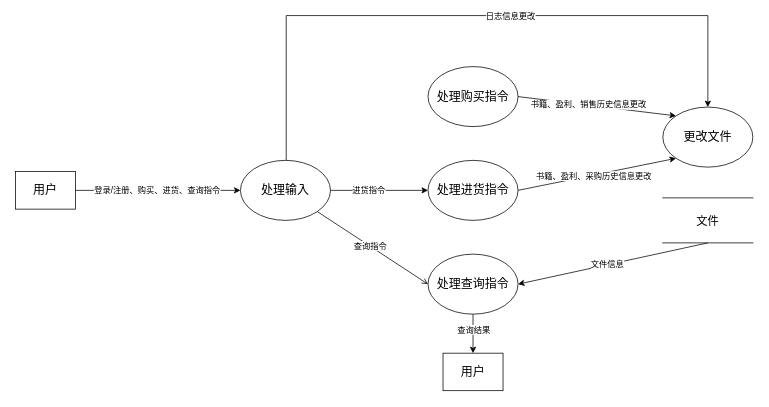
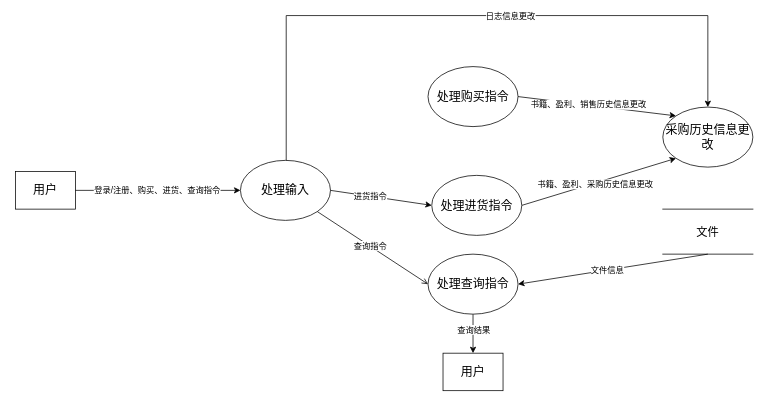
  <mxCell id="0" />
  <mxCell id="1" parent="0" />
  <mxCell id="2" value="&lt;font style=&quot;font-size: 16px;&quot;&gt;处理输入&lt;/font&gt;" style="ellipse;whiteSpace=wrap;html=1;" parent="1" vertex="1"><mxGeometry x="320" y="213" width="120" height="80" as="geometry" /></mxCell>
  <mxCell id="3" style="rounded=0;orthogonalLoop=1;jettySize=auto;html=1;exitX=1;exitY=0.5;exitDx=0;exitDy=0;entryX=0;entryY=0;entryDx=0;entryDy=0;" parent="1" source="5" target="22" edge="1"><mxGeometry relative="1" as="geometry" /></mxCell>
  <mxCell id="4" value="书籍、盈利、销售历史信息更改" style="edgeLabel;html=1;align=center;verticalAlign=middle;resizable=0;points=[];" parent="3" vertex="1" connectable="0"><mxGeometry x="-0.546" relative="1" as="geometry"><mxPoint x="46" y="5" as="offset" /></mxGeometry></mxCell>
  <mxCell id="5" value="&lt;font style=&quot;font-size: 16px;&quot;&gt;处理购买指令&lt;/font&gt;" style="ellipse;whiteSpace=wrap;html=1;" parent="1" vertex="1"><mxGeometry x="570" y="88" width="120" height="80" as="geometry" /></mxCell>
  <mxCell id="6" value="" style="edgeStyle=orthogonalEdgeStyle;rounded=0;orthogonalLoop=1;jettySize=auto;html=1;" parent="1" source="8" target="21" edge="1"><mxGeometry relative="1" as="geometry" /></mxCell>
  <mxCell id="7" value="查询结果" style="edgeLabel;html=1;align=center;verticalAlign=middle;resizable=0;points=[];" parent="6" vertex="1" connectable="0"><mxGeometry x="-0.227" relative="1" as="geometry"><mxPoint as="offset" /></mxGeometry></mxCell>
  <mxCell id="8" value="&lt;font style=&quot;font-size: 16px;&quot;&gt;处理查询指令&lt;/font&gt;" style="ellipse;whiteSpace=wrap;html=1;" parent="1" vertex="1"><mxGeometry x="570" y="338" width="120" height="80" as="geometry" /></mxCell>
  <mxCell id="9" style="rounded=0;orthogonalLoop=1;jettySize=auto;html=1;exitX=1;exitY=0.5;exitDx=0;exitDy=0;entryX=0;entryY=1;entryDx=0;entryDy=0;" parent="1" source="11" target="22" edge="1"><mxGeometry relative="1" as="geometry" /></mxCell>
  <mxCell id="10" value="书籍、盈利、采购历史信息更改" style="edgeLabel;html=1;align=center;verticalAlign=middle;resizable=0;points=[];" parent="9" vertex="1" connectable="0"><mxGeometry x="-0.162" y="1" relative="1" as="geometry"><mxPoint x="12" y="-1" as="offset" /></mxGeometry></mxCell>
- <mxCell id="11" value="&lt;font style=&quot;font-size: 16px;&quot;&gt;处理进货指令&lt;/font&gt;" style="ellipse;whiteSpace=wrap;html=1;" parent="1" vertex="1"><mxGeometry x="570" y="213" width="120" height="80" as="geometry" /></mxCell>
+ <mxCell id="11" value="&lt;font style=&quot;font-size: 16px;&quot;&gt;处理进货指令&lt;/font&gt;" style="ellipse;whiteSpace=wrap;html=1;" parent="1" vertex="1"><mxGeometry x="575" y="233" width="120" height="80" as="geometry" /></mxCell>
  <mxCell id="12" value="" style="endArrow=classic;html=1;rounded=0;exitX=1;exitY=0.5;exitDx=0;exitDy=0;entryX=0;entryY=0.5;entryDx=0;entryDy=0;" parent="1" source="2" target="11" edge="1"><mxGeometry width="50" height="50" relative="1" as="geometry"><mxPoint x="480" y="250" as="sourcePoint" /><mxPoint x="530" y="200" as="targetPoint" /></mxGeometry></mxCell>
  <mxCell id="13" value="进货指令" style="edgeLabel;html=1;align=center;verticalAlign=middle;resizable=0;points=[];" parent="12" vertex="1" connectable="0"><mxGeometry x="-0.155" y="2" relative="1" as="geometry"><mxPoint x="-5" y="1" as="offset" /></mxGeometry></mxCell>
  <mxCell id="14" value="" style="endArrow=open;html=1;rounded=0;exitX=1;exitY=1;exitDx=0;exitDy=0;entryX=0;entryY=0.5;entryDx=0;entryDy=0;" parent="1" source="2" target="8" edge="1"><mxGeometry width="50" height="50" relative="1" as="geometry"><mxPoint x="480" y="250" as="sourcePoint" /><mxPoint x="530" y="200" as="targetPoint" /></mxGeometry></mxCell>
  <mxCell id="15" value="查询指令" style="edgeLabel;html=1;align=center;verticalAlign=middle;resizable=0;points=[];" parent="14" vertex="1" connectable="0"><mxGeometry x="-0.129" relative="1" as="geometry"><mxPoint x="6" y="3" as="offset" /></mxGeometry></mxCell>
- <mxCell id="16" value="&lt;font style=&quot;font-size: 15px;&quot;&gt;文件&lt;/font&gt;" style="shape=partialRectangle;whiteSpace=wrap;html=1;left=0;right=0;fillColor=none;" parent="1" vertex="1"><mxGeometry x="883" y="263" width="120" height="60" as="geometry" /></mxCell>
+ <mxCell id="16" value="&lt;font style=&quot;font-size: 15px;&quot;&gt;文件&lt;/font&gt;" style="shape=partialRectangle;whiteSpace=wrap;html=1;left=0;right=0;fillColor=none;" parent="1" vertex="1"><mxGeometry x="883" y="278" width="120" height="60" as="geometry" /></mxCell>
  <mxCell id="17" value="" style="endArrow=classic;html=1;rounded=0;exitX=0.5;exitY=0;exitDx=0;exitDy=0;entryX=0.5;entryY=0;entryDx=0;entryDy=0;edgeStyle=orthogonalEdgeStyle;" parent="1" edge="1" target="22"><mxGeometry width="50" height="50" relative="1" as="geometry"><mxPoint x="381" y="213" as="sourcePoint" /><mxPoint x="944" y="138" as="targetPoint" /><Array as="points"><mxPoint x="381" y="20" /><mxPoint x="943" y="20" /></Array></mxGeometry></mxCell>
  <mxCell id="18" value="日志信息更改" style="edgeLabel;html=1;align=center;verticalAlign=middle;resizable=0;points=[];" parent="17" vertex="1" connectable="0"><mxGeometry x="-0.002" relative="1" as="geometry"><mxPoint x="53" as="offset" /></mxGeometry></mxCell>
  <mxCell id="19" value="" style="endArrow=classic;html=1;rounded=0;exitX=0.5;exitY=1;exitDx=0;exitDy=0;entryX=1;entryY=0.5;entryDx=0;entryDy=0;" parent="1" source="16" target="8" edge="1"><mxGeometry width="50" height="50" relative="1" as="geometry"><mxPoint x="680" y="310" as="sourcePoint" /><mxPoint x="730" y="260" as="targetPoint" /></mxGeometry></mxCell>
  <mxCell id="20" value="文件信息" style="edgeLabel;html=1;align=center;verticalAlign=middle;resizable=0;points=[];" parent="19" vertex="1" connectable="0"><mxGeometry x="0.053" y="-1" relative="1" as="geometry"><mxPoint x="-1" y="1" as="offset" /></mxGeometry></mxCell>
  <mxCell id="21" value="&lt;span style=&quot;font-size: 16px;&quot;&gt;用户&lt;/span&gt;" style="whiteSpace=wrap;html=1;" parent="1" vertex="1"><mxGeometry x="590" y="470" width="80" height="50" as="geometry" /></mxCell>
- <mxCell id="22" value="&lt;font style=&quot;font-size: 16px;&quot;&gt;更改文件&lt;/font&gt;" style="ellipse;whiteSpace=wrap;html=1;" parent="1" vertex="1"><mxGeometry x="883" y="142" width="120" height="80" as="geometry" /></mxCell>
+ <mxCell id="22" value="&lt;font style=&quot;font-size: 16px;&quot;&gt;采购历史信息更改&lt;/font&gt;" style="ellipse;whiteSpace=wrap;html=1;" parent="1" vertex="1"><mxGeometry x="883" y="142" width="120" height="80" as="geometry" /></mxCell>
  <mxCell id="23" value="&lt;span style=&quot;font-size: 16px;&quot;&gt;用户&lt;/span&gt;" style="whiteSpace=wrap;html=1;" parent="1" vertex="1"><mxGeometry x="20" y="228" width="80" height="50" as="geometry" /></mxCell>
  <mxCell id="24" value="" style="endArrow=classic;html=1;rounded=0;exitX=1;exitY=0.5;exitDx=0;exitDy=0;entryX=0;entryY=0.5;entryDx=0;entryDy=0;" parent="1" source="23" target="2" edge="1"><mxGeometry width="50" height="50" relative="1" as="geometry"><mxPoint x="110" y="373" as="sourcePoint" /><mxPoint x="378" y="357" as="targetPoint" /></mxGeometry></mxCell>
  <mxCell id="25" value="登录/注册、购买、进货、查询指令" style="edgeLabel;html=1;align=center;verticalAlign=middle;resizable=0;points=[];" parent="24" vertex="1" connectable="0"><mxGeometry x="-0.064" relative="1" as="geometry"><mxPoint x="5" y="-1" as="offset" /></mxGeometry></mxCell>
